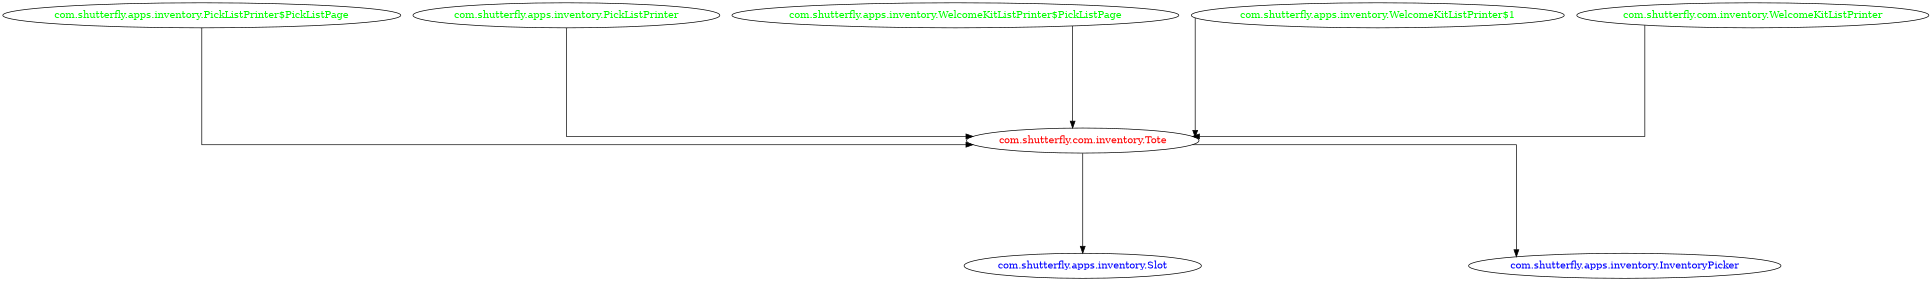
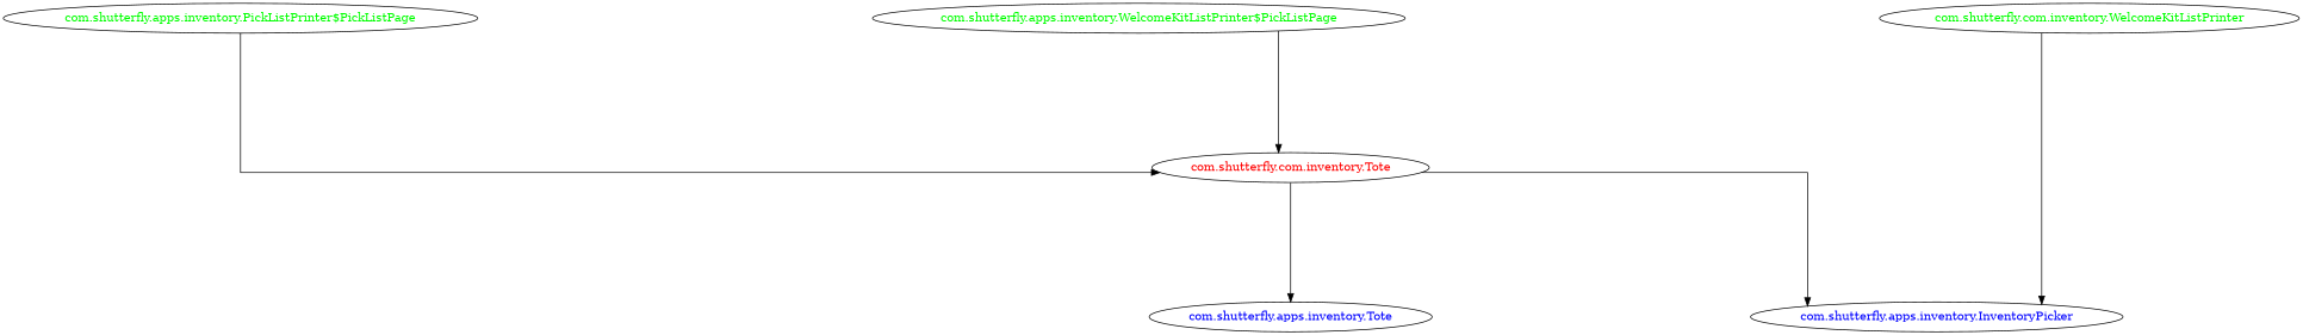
  digraph {
    concentrate=true
    rankdir=TB
    ranksep=2.0
    splines=ortho
    node [fontcolor=green]
    n1 [fontcolor=red label="com.shutterfly.com.inventory.Tote"]
-   "com.shutterfly.apps.inventory.Slot" [fontcolor=blue]
+   "com.shutterfly.apps.inventory.Slot" [fontcolor=blue label="com.shutterfly.apps.inventory.Tote"]
    "com.shutterfly.apps.inventory.InventoryPicker" [fontcolor=blue]
    "com.shutterfly.apps.inventory.PickListPrinter$PickListPage"
-   "com.shutterfly.apps.inventory.PickListPrinter"
    "com.shutterfly.apps.inventory.WelcomeKitListPrinter$PickListPage"
    n7 [label="com.shutterfly.com.inventory.WelcomeKitListPrinter"]
-   "com.shutterfly.apps.inventory.WelcomeKitListPrinter$1"
    n1 -> "com.shutterfly.apps.inventory.Slot"
    n1 -> "com.shutterfly.apps.inventory.InventoryPicker"
    "com.shutterfly.apps.inventory.PickListPrinter$PickListPage" -> n1
-   "com.shutterfly.apps.inventory.PickListPrinter" -> n1
    "com.shutterfly.apps.inventory.WelcomeKitListPrinter$PickListPage" -> n1
-   n7 -> n1
-   "com.shutterfly.apps.inventory.WelcomeKitListPrinter$1" -> n1
+   n7 -> "com.shutterfly.apps.inventory.InventoryPicker"
  }
